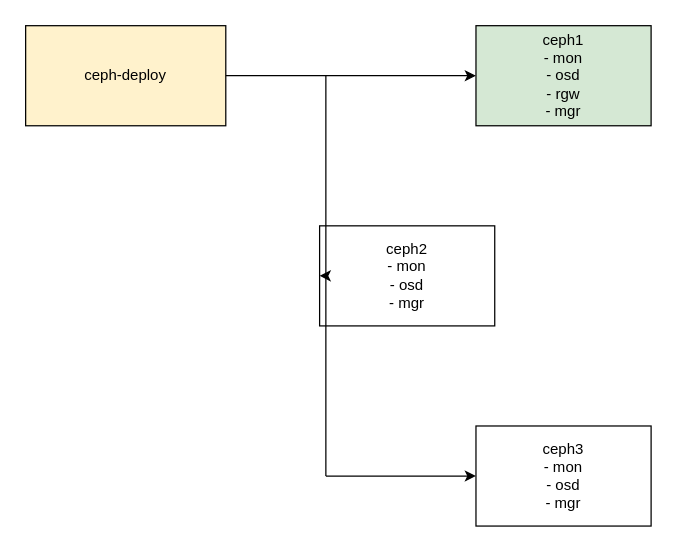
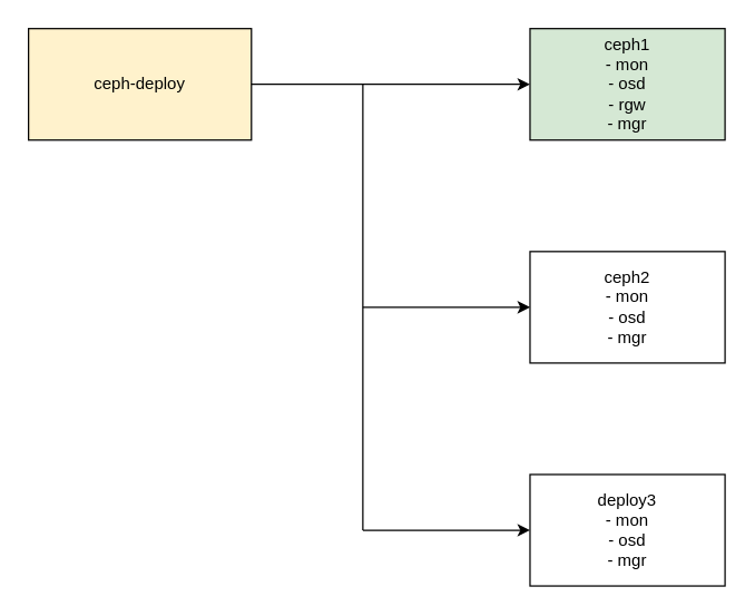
  <mxCell id="0" />
  <mxCell id="1" parent="0" />
  <mxCell id="2" value="ceph-deploy" style="rounded=0;whiteSpace=wrap;html=1;fillColor=#fff2cc;" vertex="1" parent="1"><mxGeometry x="20" y="20" width="160" height="80" as="geometry" /></mxCell>
  <mxCell id="3" value="" style="endArrow=classic;html=1;exitX=1;exitY=0.5;exitDx=0;exitDy=0;" edge="1" parent="1" source="2" target="4"><mxGeometry width="50" height="50" relative="1" as="geometry"><mxPoint x="380" y="320" as="sourcePoint" /><mxPoint x="420" y="60" as="targetPoint" /></mxGeometry></mxCell>
  <mxCell id="4" value="&lt;div&gt;ceph1&lt;/div&gt;&lt;div&gt;- mon&lt;/div&gt;&lt;div&gt;- osd&lt;/div&gt;&lt;div&gt;- rgw&lt;/div&gt;&lt;div&gt;- mgr&lt;br&gt;&lt;/div&gt;" style="rounded=0;whiteSpace=wrap;html=1;fillColor=#d5e8d4;" vertex="1" parent="1"><mxGeometry x="380" y="20" width="140" height="80" as="geometry" /></mxCell>
- <mxCell id="5" value="&lt;div&gt;ceph2&lt;/div&gt;&lt;div&gt;- mon&lt;/div&gt;&lt;div&gt;- osd&lt;/div&gt;&lt;div&gt;- mgr&lt;br&gt;&lt;/div&gt;" style="rounded=0;whiteSpace=wrap;html=1;" vertex="1" parent="1"><mxGeometry x="255" y="180" width="140" height="80" as="geometry" /></mxCell>
- <mxCell id="6" value="&lt;div&gt;ceph3&lt;/div&gt;&lt;div&gt;- mon&lt;/div&gt;&lt;div&gt;- osd&lt;/div&gt;&lt;div&gt;- mgr&lt;br&gt;&lt;/div&gt;" style="rounded=0;whiteSpace=wrap;html=1;" vertex="1" parent="1"><mxGeometry x="380" y="340" width="140" height="80" as="geometry" /></mxCell>
+ <mxCell id="5" value="&lt;div&gt;ceph2&lt;/div&gt;&lt;div&gt;- mon&lt;/div&gt;&lt;div&gt;- osd&lt;/div&gt;&lt;div&gt;- mgr&lt;br&gt;&lt;/div&gt;" style="rounded=0;whiteSpace=wrap;html=1;" vertex="1" parent="1"><mxGeometry x="380" y="180" width="140" height="80" as="geometry" /></mxCell>
+ <mxCell id="6" value="&lt;div&gt;deploy3&lt;/div&gt;&lt;div&gt;- mon&lt;/div&gt;&lt;div&gt;- osd&lt;/div&gt;&lt;div&gt;- mgr&lt;br&gt;&lt;/div&gt;" style="rounded=0;whiteSpace=wrap;html=1;" vertex="1" parent="1"><mxGeometry x="380" y="340" width="140" height="80" as="geometry" /></mxCell>
  <mxCell id="7" value="" style="endArrow=classic;html=1;entryX=0;entryY=0.5;entryDx=0;entryDy=0;" edge="1" parent="1" target="5"><mxGeometry width="50" height="50" relative="1" as="geometry"><mxPoint x="260" y="220" as="sourcePoint" /><mxPoint x="430" y="270" as="targetPoint" /></mxGeometry></mxCell>
  <mxCell id="8" value="" style="endArrow=classic;html=1;entryX=0;entryY=0.5;entryDx=0;entryDy=0;" edge="1" parent="1" target="6"><mxGeometry width="50" height="50" relative="1" as="geometry"><mxPoint x="260" y="380" as="sourcePoint" /><mxPoint x="430" y="270" as="targetPoint" /></mxGeometry></mxCell>
  <mxCell id="9" value="" style="endArrow=none;html=1;" edge="1" parent="1"><mxGeometry width="50" height="50" relative="1" as="geometry"><mxPoint x="260" y="380" as="sourcePoint" /><mxPoint x="260" y="60" as="targetPoint" /></mxGeometry></mxCell>
